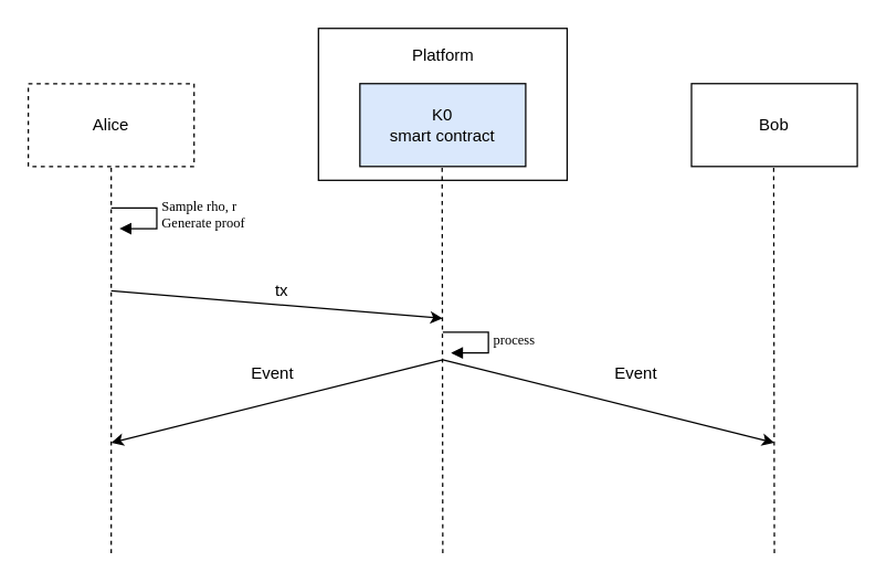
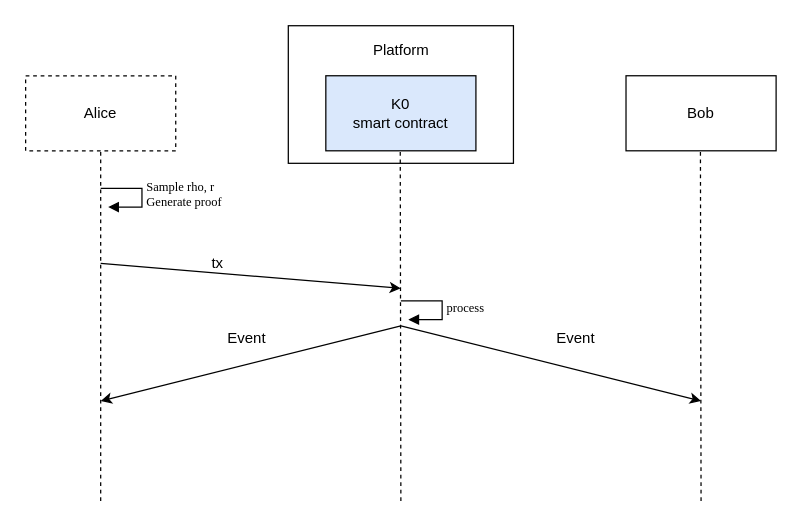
  <mxCell id="0" />
  <mxCell id="1" parent="0" />
  <mxCell id="2" value="" style="rounded=0;whiteSpace=wrap;html=1;" vertex="1" parent="1"><mxGeometry x="230" y="20" width="180" height="110" as="geometry" /></mxCell>
  <mxCell id="3" value="Alice" style="rounded=0;whiteSpace=wrap;html=1;dashed=1;" parent="1" vertex="1"><mxGeometry x="20" y="60" width="120" height="60" as="geometry" /></mxCell>
  <mxCell id="4" value="&lt;div&gt;K0&lt;/div&gt;&lt;div&gt;smart contract&lt;br&gt;&lt;/div&gt;" style="rounded=0;whiteSpace=wrap;html=1;fillColor=#dae8fc;" parent="1" vertex="1"><mxGeometry x="260" y="60" width="120" height="60" as="geometry" /></mxCell>
  <mxCell id="5" value="Bob" style="rounded=0;whiteSpace=wrap;html=1;" parent="1" vertex="1"><mxGeometry x="500" y="60" width="120" height="60" as="geometry" /></mxCell>
  <mxCell id="6" value="" style="endArrow=none;dashed=1;html=1;" parent="1" target="3" edge="1"><mxGeometry width="50" height="50" relative="1" as="geometry"><mxPoint x="80" y="400" as="sourcePoint" /><mxPoint x="110" y="270" as="targetPoint" /></mxGeometry></mxCell>
  <mxCell id="7" value="" style="endArrow=none;dashed=1;html=1;" parent="1" edge="1"><mxGeometry width="50" height="50" relative="1" as="geometry"><mxPoint x="320" y="400" as="sourcePoint" /><mxPoint x="319.5" y="120" as="targetPoint" /></mxGeometry></mxCell>
  <mxCell id="8" value="" style="endArrow=none;dashed=1;html=1;" parent="1" edge="1"><mxGeometry width="50" height="50" relative="1" as="geometry"><mxPoint x="560" y="400" as="sourcePoint" /><mxPoint x="559.5" y="120" as="targetPoint" /></mxGeometry></mxCell>
  <mxCell id="9" value="" style="endArrow=classic;html=1;" parent="1" edge="1"><mxGeometry width="50" height="50" relative="1" as="geometry"><mxPoint x="80" y="210" as="sourcePoint" /><mxPoint x="320" y="230" as="targetPoint" /></mxGeometry></mxCell>
- <mxCell id="10" value="tx" style="text;html=1;resizable=0;points=[];autosize=1;align=left;verticalAlign=top;spacingTop=-4;" parent="1" vertex="1"><mxGeometry x="197" y="200" width="20" height="20" as="geometry" /></mxCell>
+ <mxCell id="10" value="tx" style="text;html=1;resizable=0;points=[];autosize=1;align=left;verticalAlign=top;spacingTop=-4;" parent="1" vertex="1"><mxGeometry x="167" y="200" width="20" height="20" as="geometry" /></mxCell>
  <mxCell id="11" value="" style="endArrow=classic;html=1;" parent="1" edge="1"><mxGeometry width="50" height="50" relative="1" as="geometry"><mxPoint x="320" y="260" as="sourcePoint" /><mxPoint x="80" y="320" as="targetPoint" /></mxGeometry></mxCell>
  <mxCell id="12" value="" style="endArrow=classic;html=1;" parent="1" edge="1"><mxGeometry width="50" height="50" relative="1" as="geometry"><mxPoint x="320" y="260" as="sourcePoint" /><mxPoint x="560" y="320" as="targetPoint" /></mxGeometry></mxCell>
  <mxCell id="13" value="Event" style="text;html=1;strokeColor=none;fillColor=none;align=center;verticalAlign=middle;whiteSpace=wrap;rounded=0;" parent="1" vertex="1"><mxGeometry x="177" y="260" width="40" height="20" as="geometry" /></mxCell>
  <mxCell id="14" value="Event" style="text;html=1;strokeColor=none;fillColor=none;align=center;verticalAlign=middle;whiteSpace=wrap;rounded=0;" parent="1" vertex="1"><mxGeometry x="440" y="260" width="40" height="20" as="geometry" /></mxCell>
  <mxCell id="15" value="process" style="edgeStyle=orthogonalEdgeStyle;html=1;align=left;spacingLeft=2;endArrow=block;rounded=0;entryX=1.3;entryY=0.882;strokeColor=#000000;fontFamily=Tahoma;fontSize=10;fontColor=#000000;exitX=0.7;exitY=0;exitPerimeter=0;entryPerimeter=0;" parent="1" edge="1"><mxGeometry relative="1" as="geometry"><mxPoint x="320" y="240" as="sourcePoint" /><Array as="points"><mxPoint x="353" y="240" /><mxPoint x="353" y="255" /></Array><mxPoint x="326" y="255" as="targetPoint" /></mxGeometry></mxCell>
  <mxCell id="16" value="&lt;div&gt;Sample rho, r&lt;/div&gt;&lt;div&gt;Generate proof&lt;br&gt;&lt;/div&gt;" style="edgeStyle=orthogonalEdgeStyle;html=1;align=left;spacingLeft=2;endArrow=block;rounded=0;entryX=1.3;entryY=0.882;strokeColor=#000000;fontFamily=Tahoma;fontSize=10;fontColor=#000000;exitX=0.7;exitY=0;exitPerimeter=0;entryPerimeter=0;" parent="1" edge="1"><mxGeometry relative="1" as="geometry"><mxPoint x="80" y="150" as="sourcePoint" /><Array as="points"><mxPoint x="113" y="150" /><mxPoint x="113" y="165" /></Array><mxPoint x="86" y="165" as="targetPoint" /></mxGeometry></mxCell>
  <mxCell id="17" style="edgeStyle=orthogonalEdgeStyle;rounded=0;orthogonalLoop=1;jettySize=auto;html=1;exitX=0.5;exitY=1;exitDx=0;exitDy=0;" edge="1" parent="1" source="2" target="2"><mxGeometry relative="1" as="geometry" /></mxCell>
  <mxCell id="18" value="Platform" style="text;html=1;resizable=0;points=[];autosize=1;align=center;verticalAlign=top;spacingTop=-4;" vertex="1" parent="1"><mxGeometry x="290" y="30" width="60" height="20" as="geometry" /></mxCell>
